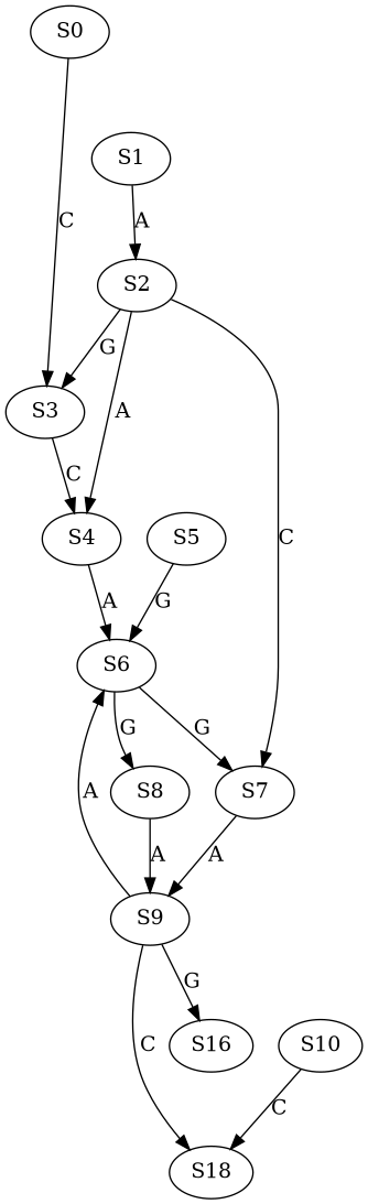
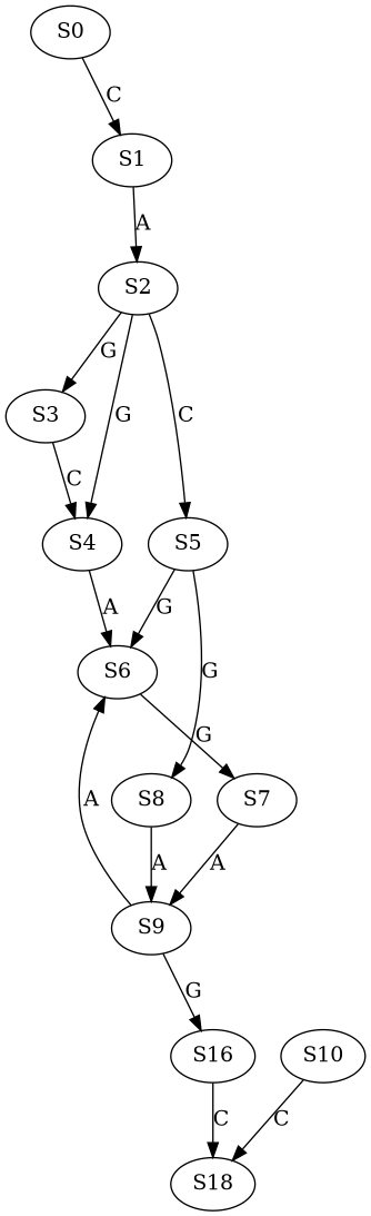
  strict digraph {
    S0
    S1
    S2
    S3
    S4
    S5
    S6
    S7
    S8
    S9
    n11 [label=S16]
    n12 [label=S18]
    S10
-   S0 -> S3 [label=C]
+   S0 -> S1 [label=C]
    S1 -> S2 [label=A]
    S2 -> S3 [label=G]
-   S2 -> S4 [label=A]
-   S2 -> S7 [label=C]
+   S2 -> S4 [label=G]
+   S2 -> S5 [label=C]
    S3 -> S4 [label=C]
    S4 -> S6 [label=A]
    S5 -> S6 [label=G]
    S6 -> S7 [label=G]
-   S6 -> S8 [label=G]
+   S5 -> S8 [label=G]
    S7 -> S9 [label=A]
    S8 -> S9 [label=A]
    S9 -> S6 [label=A]
    S9 -> n11 [label=G]
-   S9 -> n12 [label=C]
+   n11 -> n12 [label=C]
    S10 -> n12 [label=C]
  }
